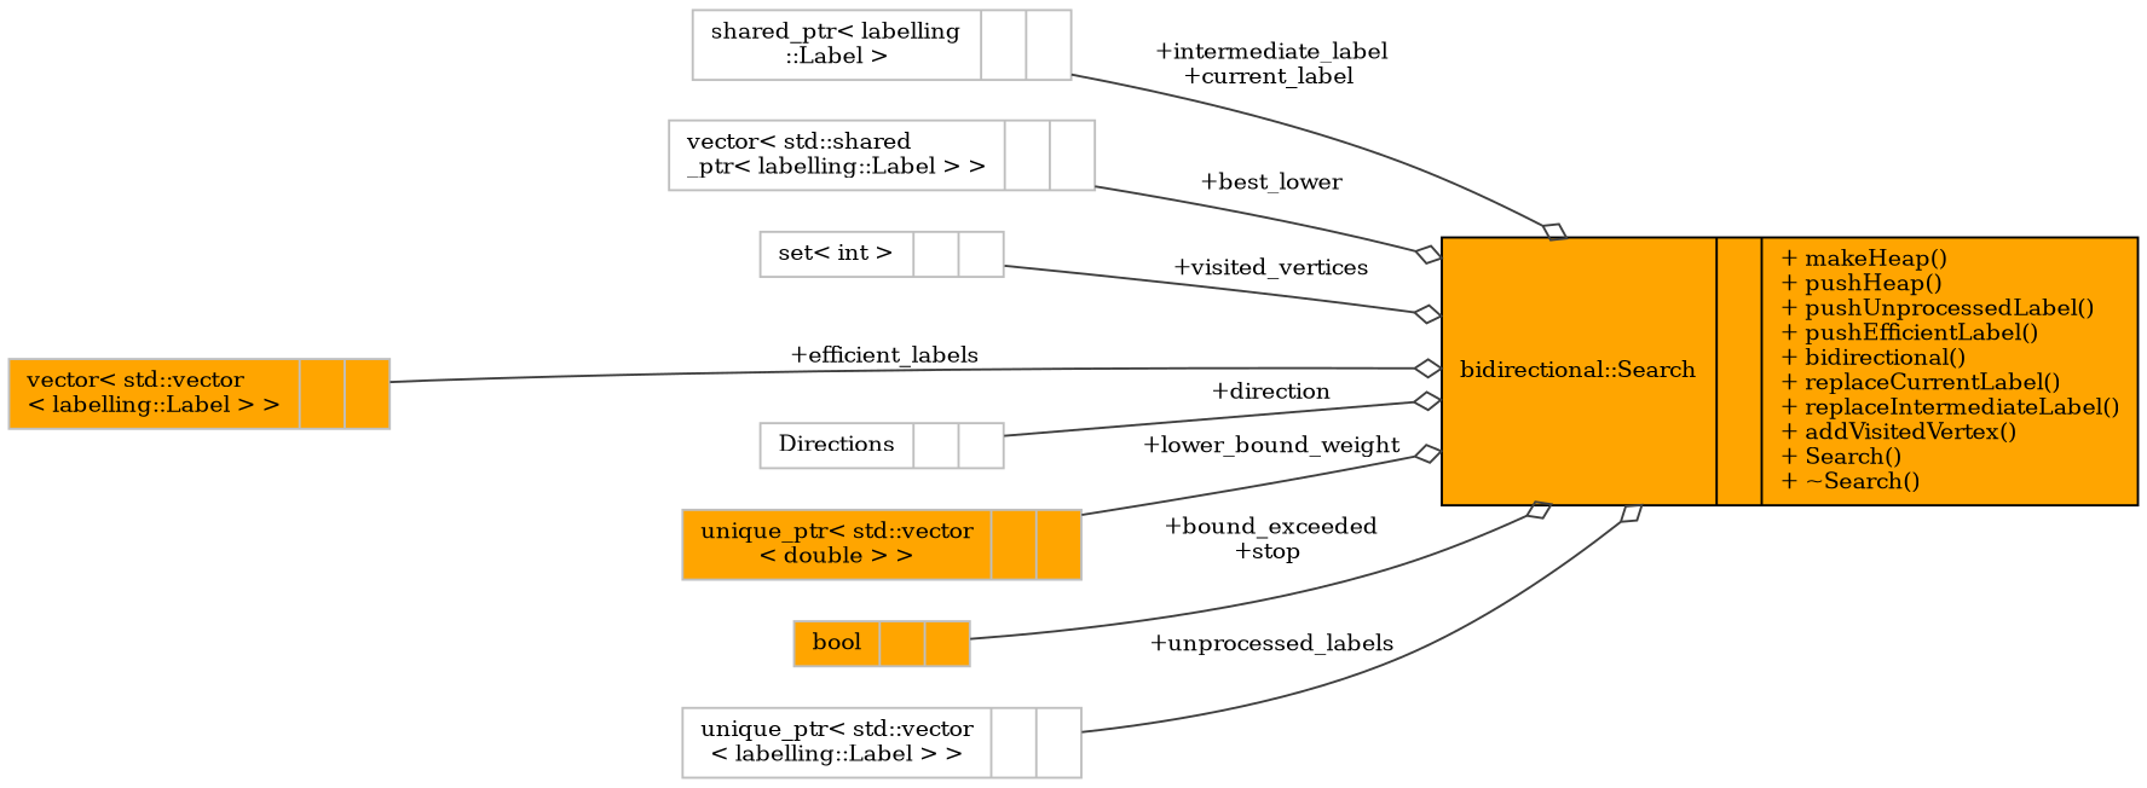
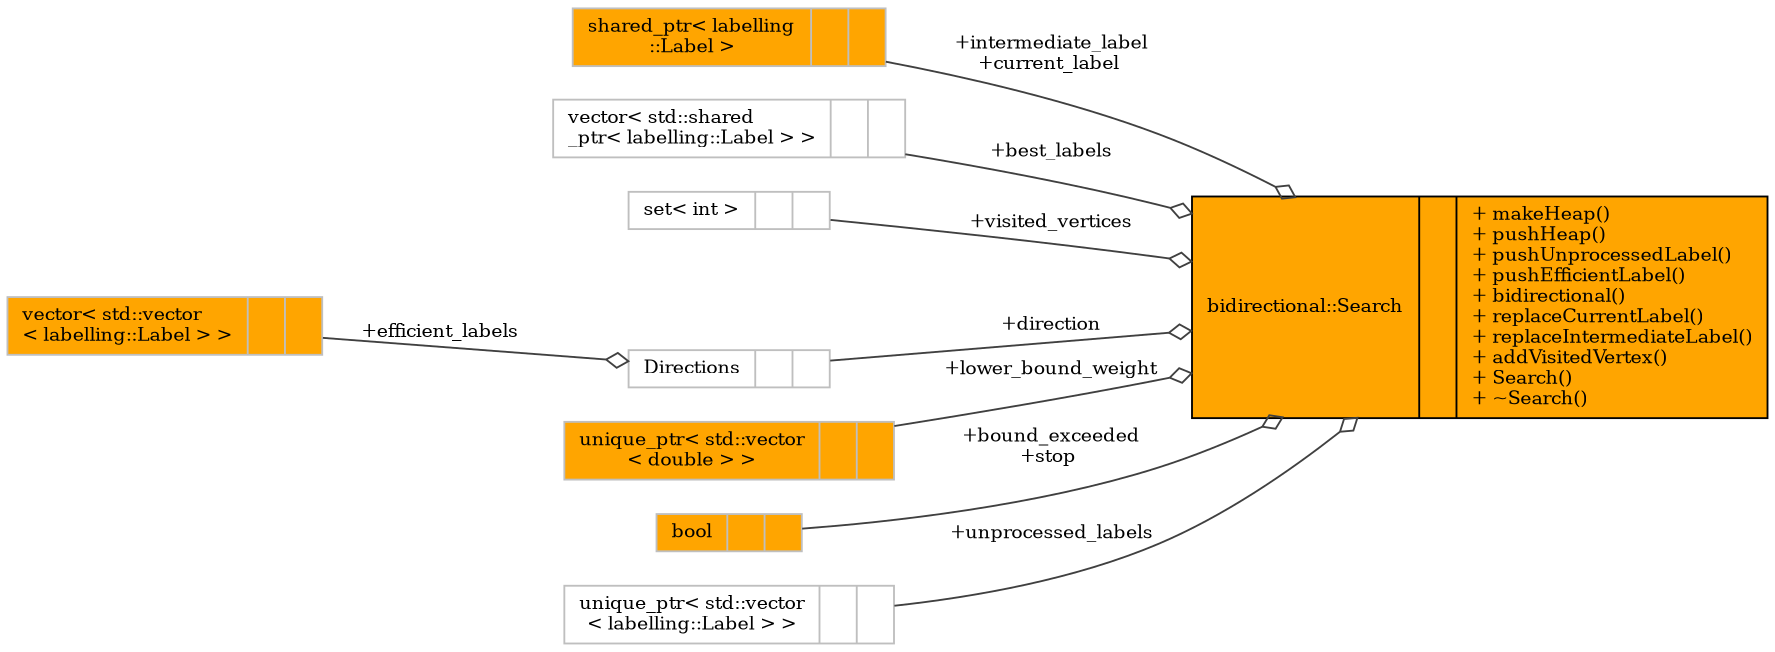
  digraph {
    fontname="DejaVu Serif"
    rankdir=LR
    node [color=grey75 fillcolor=orange fontname="DejaVu Serif" fontsize=10 shape=record style=filled]
    edge [arrowhead=odiamond color=grey25 fontname="DejaVu Serif" fontsize=10 labelfontname=Helvetica labelfontsize=10 style=solid]
    n1 [color=black fontcolor=black height=0.2 label="{bidirectional::Search\n||+ makeHeap()\l+ pushHeap()\l+ pushUnprocessedLabel()\l+ pushEfficientLabel()\l+ bidirectional()\l+ replaceCurrentLabel()\l+ replaceIntermediateLabel()\l+ addVisitedVertex()\l+ Search()\l+ ~Search()\l}" width=0.4]
-   n2 [fillcolor=white height=0.2 label="{shared_ptr\< labelling\l::Label \>\n||}" width=0.4]
+   n2 [height=0.2 label="{shared_ptr\< labelling\l::Label \>\n||}" width=0.4]
    n3 [fillcolor=white height=0.2 label="{vector\< std::shared\l_ptr\< labelling::Label \> \>\n||}" width=0.4]
    n4 [fillcolor=white height=0.2 label="{set\< int \>\n||}" width=0.4]
    n5 [fillcolor=white height=0.2 label="{Directions\n||}" width=0.4]
    n6 [height=0.2 label="{unique_ptr\< std::vector\l\< double \> \>\n||}" width=0.4]
    n7 [height=0.2 label="{bool\n||}" width=0.4]
    n8 [height=0.2 label="{vector\< std::vector\l\< labelling::Label \> \>\n||}" width=0.4]
    n9 [fillcolor=white height=0.2 label="{unique_ptr\< std::vector\l\< labelling::Label \> \>\n||}" width=0.4]
    n2 -> n1 [label=" +intermediate_label\n+current_label"]
-   n3 -> n1 [label=" +best_lower"]
+   n3 -> n1 [label=" +best_labels"]
    n4 -> n1 [label=" +visited_vertices"]
    n5 -> n1 [label=" +direction"]
    n6 -> n1 [label=" +lower_bound_weight"]
    n7 -> n1 [label=" +bound_exceeded\n+stop"]
-   n8 -> n1 [label=" +efficient_labels"]
+   n8 -> n5 [label=" +efficient_labels"]
    n9 -> n1 [label=" +unprocessed_labels"]
  }
